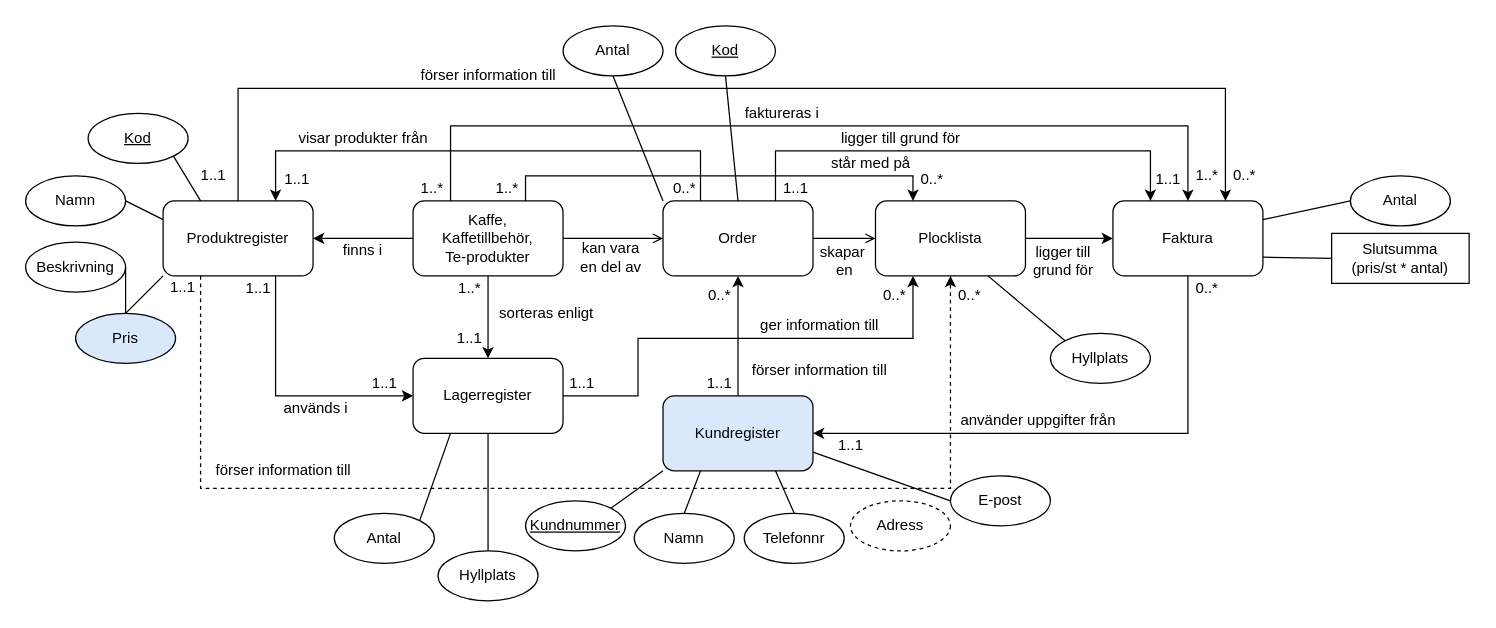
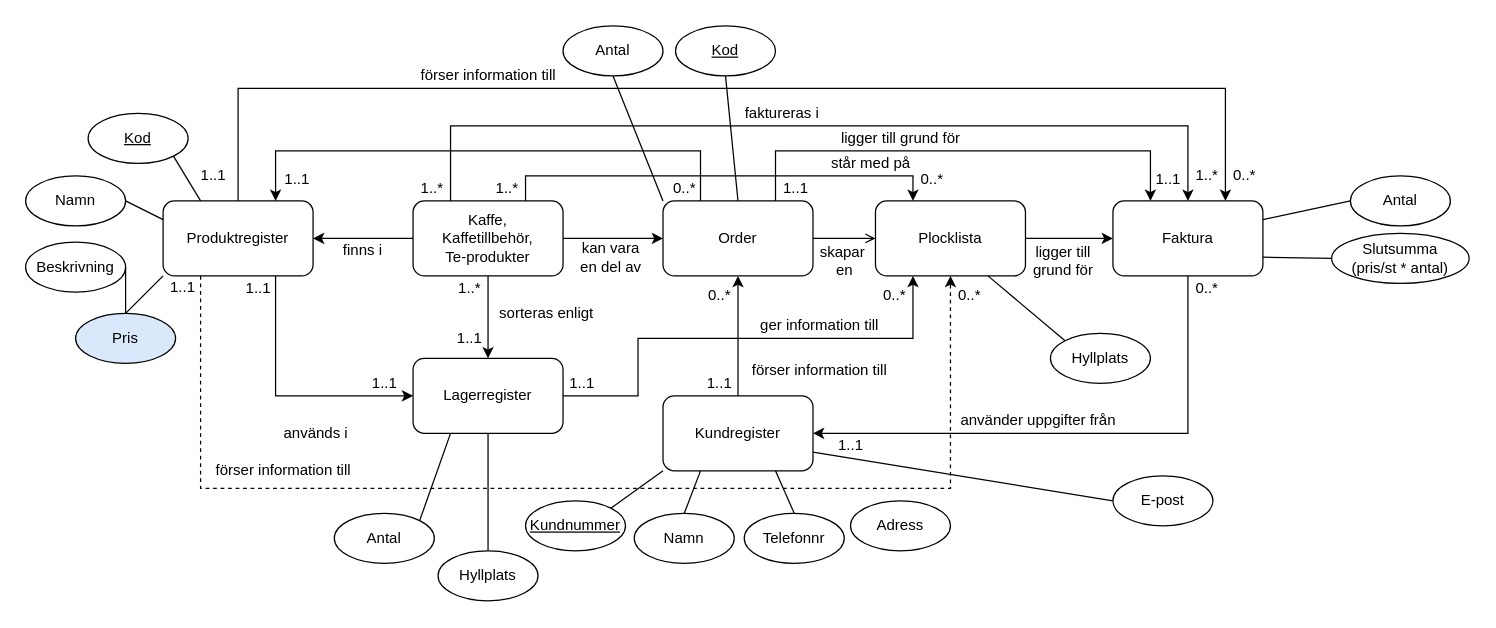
  <mxCell id="0" />
  <mxCell id="1" parent="0" />
  <mxCell id="2" style="edgeStyle=orthogonalEdgeStyle;rounded=0;orthogonalLoop=1;jettySize=auto;html=1;exitX=0.5;exitY=1;exitDx=0;exitDy=0;entryX=0.5;entryY=0;entryDx=0;entryDy=0;" parent="1" source="7" target="15" edge="1"><mxGeometry relative="1" as="geometry"><Array as="points" /></mxGeometry></mxCell>
- <mxCell id="3" style="edgeStyle=orthogonalEdgeStyle;rounded=0;orthogonalLoop=1;jettySize=auto;html=1;exitX=1;exitY=0.5;exitDx=0;exitDy=0;entryX=0;entryY=0.5;entryDx=0;entryDy=0;endArrow=open;" parent="1" source="7" target="19" edge="1"><mxGeometry relative="1" as="geometry" /></mxCell>
+ <mxCell id="3" style="edgeStyle=orthogonalEdgeStyle;rounded=0;orthogonalLoop=1;jettySize=auto;html=1;exitX=1;exitY=0.5;exitDx=0;exitDy=0;entryX=0;entryY=0.5;entryDx=0;entryDy=0;" parent="1" source="7" target="19" edge="1"><mxGeometry relative="1" as="geometry" /></mxCell>
  <mxCell id="4" style="edgeStyle=orthogonalEdgeStyle;rounded=0;orthogonalLoop=1;jettySize=auto;html=1;exitX=0.75;exitY=0;exitDx=0;exitDy=0;entryX=0.25;entryY=0;entryDx=0;entryDy=0;" parent="1" source="7" target="21" edge="1"><mxGeometry relative="1" as="geometry" /></mxCell>
  <mxCell id="5" style="edgeStyle=orthogonalEdgeStyle;rounded=0;orthogonalLoop=1;jettySize=auto;html=1;exitX=0.25;exitY=0;exitDx=0;exitDy=0;entryX=0.5;entryY=0;entryDx=0;entryDy=0;" parent="1" source="7" target="23" edge="1"><mxGeometry relative="1" as="geometry"><Array as="points"><mxPoint x="360" y="100" /><mxPoint x="950" y="100" /></Array></mxGeometry></mxCell>
  <mxCell id="6" style="edgeStyle=orthogonalEdgeStyle;rounded=0;orthogonalLoop=1;jettySize=auto;html=1;exitX=0;exitY=0.5;exitDx=0;exitDy=0;entryX=1;entryY=0.5;entryDx=0;entryDy=0;" parent="1" source="7" target="13" edge="1"><mxGeometry relative="1" as="geometry"><Array as="points"><mxPoint x="290" y="190" /><mxPoint x="290" y="190" /></Array></mxGeometry></mxCell>
  <mxCell id="7" value="Kaffe,&lt;br&gt;Kaffetillbehör,&lt;br&gt;Te-produkter" style="rounded=1;whiteSpace=wrap;html=1;" parent="1" vertex="1"><mxGeometry x="330" y="160" width="120" height="60" as="geometry" /></mxCell>
  <mxCell id="8" style="edgeStyle=orthogonalEdgeStyle;rounded=0;orthogonalLoop=1;jettySize=auto;html=1;exitX=0.5;exitY=0;exitDx=0;exitDy=0;entryX=0.5;entryY=1;entryDx=0;entryDy=0;" parent="1" source="9" target="19" edge="1"><mxGeometry relative="1" as="geometry"><Array as="points"><mxPoint x="590" y="260" /><mxPoint x="590" y="260" /></Array></mxGeometry></mxCell>
- <mxCell id="9" value="Kundregister" style="rounded=1;whiteSpace=wrap;html=1;fillColor=#dae8fc;" parent="1" vertex="1"><mxGeometry x="530" y="316" width="120" height="60" as="geometry" /></mxCell>
+ <mxCell id="9" value="Kundregister" style="rounded=1;whiteSpace=wrap;html=1;" parent="1" vertex="1"><mxGeometry x="530" y="316" width="120" height="60" as="geometry" /></mxCell>
  <mxCell id="10" style="edgeStyle=orthogonalEdgeStyle;rounded=0;orthogonalLoop=1;jettySize=auto;html=1;exitX=0.75;exitY=1;exitDx=0;exitDy=0;entryX=0;entryY=0.5;entryDx=0;entryDy=0;" parent="1" source="13" target="15" edge="1"><mxGeometry relative="1" as="geometry" /></mxCell>
  <mxCell id="11" style="edgeStyle=orthogonalEdgeStyle;rounded=0;orthogonalLoop=1;jettySize=auto;html=1;exitX=0.25;exitY=1;exitDx=0;exitDy=0;entryX=0.5;entryY=1;entryDx=0;entryDy=0;dashed=1;" parent="1" source="13" target="21" edge="1"><mxGeometry relative="1" as="geometry"><Array as="points"><mxPoint x="160" y="390" /><mxPoint x="760" y="390" /></Array></mxGeometry></mxCell>
  <mxCell id="12" style="edgeStyle=orthogonalEdgeStyle;rounded=0;orthogonalLoop=1;jettySize=auto;html=1;exitX=0.5;exitY=0;exitDx=0;exitDy=0;entryX=0.75;entryY=0;entryDx=0;entryDy=0;" parent="1" source="13" target="23" edge="1"><mxGeometry relative="1" as="geometry"><Array as="points"><mxPoint x="190" y="70" /><mxPoint x="980" y="70" /></Array></mxGeometry></mxCell>
  <mxCell id="13" value="Produktregister" style="rounded=1;whiteSpace=wrap;html=1;" parent="1" vertex="1"><mxGeometry x="130" y="160" width="120" height="60" as="geometry" /></mxCell>
  <mxCell id="14" style="edgeStyle=orthogonalEdgeStyle;rounded=0;orthogonalLoop=1;jettySize=auto;html=1;exitX=1;exitY=0.5;exitDx=0;exitDy=0;entryX=0.25;entryY=1;entryDx=0;entryDy=0;" parent="1" source="15" target="21" edge="1"><mxGeometry relative="1" as="geometry"><Array as="points"><mxPoint x="510" y="316" /><mxPoint x="510" y="270" /><mxPoint x="730" y="270" /></Array></mxGeometry></mxCell>
  <mxCell id="15" value="Lagerregister" style="rounded=1;whiteSpace=wrap;html=1;" parent="1" vertex="1"><mxGeometry x="330" y="286" width="120" height="60" as="geometry" /></mxCell>
  <mxCell id="16" style="edgeStyle=orthogonalEdgeStyle;rounded=0;orthogonalLoop=1;jettySize=auto;html=1;exitX=1;exitY=0.5;exitDx=0;exitDy=0;entryX=0;entryY=0.5;entryDx=0;entryDy=0;endArrow=open;" parent="1" source="19" target="21" edge="1"><mxGeometry relative="1" as="geometry" /></mxCell>
  <mxCell id="17" style="edgeStyle=orthogonalEdgeStyle;rounded=0;orthogonalLoop=1;jettySize=auto;html=1;exitX=0.25;exitY=0;exitDx=0;exitDy=0;entryX=0.75;entryY=0;entryDx=0;entryDy=0;" parent="1" source="19" target="13" edge="1"><mxGeometry relative="1" as="geometry"><Array as="points"><mxPoint x="560" y="120" /><mxPoint x="220" y="120" /></Array></mxGeometry></mxCell>
  <mxCell id="18" style="edgeStyle=orthogonalEdgeStyle;rounded=0;orthogonalLoop=1;jettySize=auto;html=1;exitX=0.75;exitY=0;exitDx=0;exitDy=0;entryX=0.25;entryY=0;entryDx=0;entryDy=0;" parent="1" source="19" target="23" edge="1"><mxGeometry relative="1" as="geometry"><Array as="points"><mxPoint x="620" y="120" /><mxPoint x="920" y="120" /></Array></mxGeometry></mxCell>
  <mxCell id="19" value="Order" style="rounded=1;whiteSpace=wrap;html=1;" parent="1" vertex="1"><mxGeometry x="530" y="160" width="120" height="60" as="geometry" /></mxCell>
  <mxCell id="20" style="edgeStyle=orthogonalEdgeStyle;rounded=0;orthogonalLoop=1;jettySize=auto;html=1;exitX=1;exitY=0.5;exitDx=0;exitDy=0;entryX=0;entryY=0.5;entryDx=0;entryDy=0;" parent="1" source="21" target="23" edge="1"><mxGeometry relative="1" as="geometry" /></mxCell>
  <mxCell id="21" value="Plocklista" style="rounded=1;whiteSpace=wrap;html=1;" parent="1" vertex="1"><mxGeometry x="700" y="160" width="120" height="60" as="geometry" /></mxCell>
  <mxCell id="22" style="edgeStyle=orthogonalEdgeStyle;rounded=0;orthogonalLoop=1;jettySize=auto;html=1;exitX=0.5;exitY=1;exitDx=0;exitDy=0;entryX=1;entryY=0.5;entryDx=0;entryDy=0;" parent="1" source="23" target="9" edge="1"><mxGeometry relative="1" as="geometry" /></mxCell>
  <mxCell id="23" value="Faktura" style="rounded=1;whiteSpace=wrap;html=1;" parent="1" vertex="1"><mxGeometry x="890" y="160" width="120" height="60" as="geometry" /></mxCell>
  <mxCell id="24" value="finns i" style="text;html=1;strokeColor=none;fillColor=none;align=center;verticalAlign=middle;whiteSpace=wrap;rounded=0;" parent="1" vertex="1"><mxGeometry x="270" y="190" width="40" height="20" as="geometry" /></mxCell>
  <mxCell id="25" value="sorteras enligt" style="text;html=1;strokeColor=none;fillColor=none;align=center;verticalAlign=middle;whiteSpace=wrap;rounded=0;" parent="1" vertex="1"><mxGeometry x="397" y="240" width="80" height="20" as="geometry" /></mxCell>
  <mxCell id="26" value="kan vara &lt;br&gt;en del av" style="text;html=1;align=center;verticalAlign=middle;resizable=0;points=[];autosize=1;" parent="1" vertex="1"><mxGeometry x="458" y="190" width="60" height="30" as="geometry" /></mxCell>
  <mxCell id="27" value="står med på" style="text;html=1;align=center;verticalAlign=middle;resizable=0;points=[];autosize=1;" parent="1" vertex="1"><mxGeometry x="656" y="120" width="80" height="20" as="geometry" /></mxCell>
  <mxCell id="28" value="faktureras i" style="text;html=1;align=center;verticalAlign=middle;resizable=0;points=[];autosize=1;" parent="1" vertex="1"><mxGeometry x="590" y="80" width="70" height="20" as="geometry" /></mxCell>
  <mxCell id="29" value="förser information till" style="text;html=1;align=center;verticalAlign=middle;resizable=0;points=[];autosize=1;" parent="1" vertex="1"><mxGeometry x="595" y="286" width="120" height="20" as="geometry" /></mxCell>
- <mxCell id="30" value="används i" style="text;html=1;align=center;verticalAlign=middle;resizable=0;points=[];autosize=1;" parent="1" vertex="1"><mxGeometry x="217" y="316" width="70" height="20" as="geometry" /></mxCell>
+ <mxCell id="30" value="används i" style="text;html=1;align=center;verticalAlign=middle;resizable=0;points=[];autosize=1;" parent="1" vertex="1"><mxGeometry x="217" y="336" width="70" height="20" as="geometry" /></mxCell>
  <mxCell id="31" value="förser information till" style="text;html=1;align=center;verticalAlign=middle;resizable=0;points=[];autosize=1;" parent="1" vertex="1"><mxGeometry x="166" y="366" width="120" height="20" as="geometry" /></mxCell>
  <mxCell id="32" value="ger information till" style="text;html=1;align=center;verticalAlign=middle;resizable=0;points=[];autosize=1;" parent="1" vertex="1"><mxGeometry x="600" y="250" width="110" height="20" as="geometry" /></mxCell>
  <mxCell id="33" value="skapar&amp;nbsp;&lt;br&gt;en" style="text;html=1;align=center;verticalAlign=middle;resizable=0;points=[];autosize=1;" parent="1" vertex="1"><mxGeometry x="650" y="193" width="50" height="30" as="geometry" /></mxCell>
  <mxCell id="34" value="ligger till&lt;br&gt;grund för" style="text;html=1;align=center;verticalAlign=middle;resizable=0;points=[];autosize=1;" parent="1" vertex="1"><mxGeometry x="820" y="193" width="60" height="30" as="geometry" /></mxCell>
  <mxCell id="35" value="använder uppgifter från" style="text;html=1;align=center;verticalAlign=middle;resizable=0;points=[];autosize=1;" parent="1" vertex="1"><mxGeometry x="760" y="326" width="140" height="20" as="geometry" /></mxCell>
  <mxCell id="36" value="förser information till" style="text;html=1;align=center;verticalAlign=middle;resizable=0;points=[];autosize=1;" parent="1" vertex="1"><mxGeometry x="330" y="50" width="120" height="20" as="geometry" /></mxCell>
- <mxCell id="37" value="visar produkter från" style="text;html=1;align=center;verticalAlign=middle;resizable=0;points=[];autosize=1;" parent="1" vertex="1"><mxGeometry x="230" y="100" width="120" height="20" as="geometry" /></mxCell>
  <mxCell id="38" value="ligger till grund för" style="text;html=1;align=center;verticalAlign=middle;resizable=0;points=[];autosize=1;" parent="1" vertex="1"><mxGeometry x="665" y="100" width="110" height="20" as="geometry" /></mxCell>
  <mxCell id="39" value="1..1" style="text;html=1;strokeColor=none;fillColor=none;align=center;verticalAlign=middle;whiteSpace=wrap;rounded=0;" parent="1" vertex="1"><mxGeometry x="126" y="219" width="40" height="20" as="geometry" /></mxCell>
  <mxCell id="40" value="0..*" style="text;html=1;align=center;verticalAlign=middle;resizable=0;points=[];autosize=1;" parent="1" vertex="1"><mxGeometry x="760" y="226" width="30" height="20" as="geometry" /></mxCell>
  <mxCell id="41" value="0..*" style="text;html=1;align=center;verticalAlign=middle;resizable=0;points=[];autosize=1;" parent="1" vertex="1"><mxGeometry x="532" y="140" width="30" height="20" as="geometry" /></mxCell>
  <mxCell id="42" value="1..1" style="text;html=1;align=center;verticalAlign=middle;resizable=0;points=[];autosize=1;" parent="1" vertex="1"><mxGeometry x="217" y="133" width="40" height="20" as="geometry" /></mxCell>
  <mxCell id="43" value="1..1" style="text;html=1;align=center;verticalAlign=middle;resizable=0;points=[];autosize=1;" parent="1" vertex="1"><mxGeometry x="186" y="220" width="40" height="20" as="geometry" /></mxCell>
  <mxCell id="44" value="1..1" style="text;html=1;align=center;verticalAlign=middle;resizable=0;points=[];autosize=1;" parent="1" vertex="1"><mxGeometry x="287" y="296" width="40" height="20" as="geometry" /></mxCell>
  <mxCell id="45" value="1..1" style="text;html=1;align=center;verticalAlign=middle;resizable=0;points=[];autosize=1;" parent="1" vertex="1"><mxGeometry x="150" y="130" width="40" height="20" as="geometry" /></mxCell>
  <mxCell id="46" value="0..*" style="text;html=1;align=center;verticalAlign=middle;resizable=0;points=[];autosize=1;" parent="1" vertex="1"><mxGeometry x="980" y="130" width="30" height="20" as="geometry" /></mxCell>
  <mxCell id="47" value="1..1" style="text;html=1;align=center;verticalAlign=middle;resizable=0;points=[];autosize=1;" parent="1" vertex="1"><mxGeometry x="445" y="296" width="40" height="20" as="geometry" /></mxCell>
  <mxCell id="48" value="0..*" style="text;html=1;align=center;verticalAlign=middle;resizable=0;points=[];autosize=1;" parent="1" vertex="1"><mxGeometry x="700" y="226" width="30" height="20" as="geometry" /></mxCell>
  <mxCell id="49" value="0..*" style="text;html=1;align=center;verticalAlign=middle;resizable=0;points=[];autosize=1;" parent="1" vertex="1"><mxGeometry x="560" y="226" width="30" height="20" as="geometry" /></mxCell>
  <mxCell id="50" value="1..1" style="text;html=1;align=center;verticalAlign=middle;resizable=0;points=[];autosize=1;" parent="1" vertex="1"><mxGeometry x="555" y="296" width="40" height="20" as="geometry" /></mxCell>
  <mxCell id="51" value="1..1" style="text;html=1;align=center;verticalAlign=middle;resizable=0;points=[];autosize=1;" parent="1" vertex="1"><mxGeometry x="914" y="133" width="40" height="20" as="geometry" /></mxCell>
  <mxCell id="52" value="1..1" style="text;html=1;align=center;verticalAlign=middle;resizable=0;points=[];autosize=1;" parent="1" vertex="1"><mxGeometry x="616" y="140" width="40" height="20" as="geometry" /></mxCell>
  <mxCell id="53" value="0..*" style="text;html=1;align=center;verticalAlign=middle;resizable=0;points=[];autosize=1;" parent="1" vertex="1"><mxGeometry x="950" y="220" width="30" height="20" as="geometry" /></mxCell>
  <mxCell id="54" value="1..1" style="text;html=1;align=center;verticalAlign=middle;resizable=0;points=[];autosize=1;" parent="1" vertex="1"><mxGeometry x="660" y="346" width="40" height="20" as="geometry" /></mxCell>
  <mxCell id="55" value="1..*" style="text;html=1;align=center;verticalAlign=middle;resizable=0;points=[];autosize=1;" parent="1" vertex="1"><mxGeometry x="330" y="140" width="30" height="20" as="geometry" /></mxCell>
  <mxCell id="56" value="1..*" style="text;html=1;align=center;verticalAlign=middle;resizable=0;points=[];autosize=1;" parent="1" vertex="1"><mxGeometry x="950" y="130" width="30" height="20" as="geometry" /></mxCell>
  <mxCell id="57" value="0..*" style="text;html=1;align=center;verticalAlign=middle;resizable=0;points=[];autosize=1;" parent="1" vertex="1"><mxGeometry x="730" y="133" width="30" height="20" as="geometry" /></mxCell>
  <mxCell id="58" value="1..*" style="text;html=1;align=center;verticalAlign=middle;resizable=0;points=[];autosize=1;" parent="1" vertex="1"><mxGeometry x="390" y="140" width="30" height="20" as="geometry" /></mxCell>
  <mxCell id="59" value="1..*" style="text;html=1;align=center;verticalAlign=middle;resizable=0;points=[];autosize=1;" parent="1" vertex="1"><mxGeometry x="360" y="220" width="30" height="20" as="geometry" /></mxCell>
  <mxCell id="60" value="1..1" style="text;html=1;align=center;verticalAlign=middle;resizable=0;points=[];autosize=1;" parent="1" vertex="1"><mxGeometry x="355" y="260" width="40" height="20" as="geometry" /></mxCell>
  <mxCell id="61" value="&lt;u&gt;Kod&lt;/u&gt;" style="ellipse;whiteSpace=wrap;html=1;" parent="1" vertex="1"><mxGeometry x="70" y="90" width="80" height="40" as="geometry" /></mxCell>
  <mxCell id="62" value="Namn" style="ellipse;whiteSpace=wrap;html=1;" parent="1" vertex="1"><mxGeometry x="20" y="140" width="80" height="40" as="geometry" /></mxCell>
  <mxCell id="63" value="Beskrivning" style="ellipse;whiteSpace=wrap;html=1;" parent="1" vertex="1"><mxGeometry x="20" y="193" width="80" height="40" as="geometry" /></mxCell>
  <mxCell id="64" value="Pris" style="ellipse;whiteSpace=wrap;html=1;fillColor=#dae8fc;" parent="1" vertex="1"><mxGeometry x="60" y="250" width="80" height="40" as="geometry" /></mxCell>
  <mxCell id="65" value="" style="endArrow=none;html=1;entryX=0.25;entryY=0;entryDx=0;entryDy=0;exitX=1;exitY=1;exitDx=0;exitDy=0;" parent="1" source="61" target="13" edge="1"><mxGeometry width="50" height="50" relative="1" as="geometry"><mxPoint x="136" y="80" as="sourcePoint" /><mxPoint x="170" y="120" as="targetPoint" /></mxGeometry></mxCell>
  <mxCell id="66" value="" style="endArrow=none;html=1;entryX=0;entryY=0.25;entryDx=0;entryDy=0;" parent="1" target="13" edge="1"><mxGeometry width="50" height="50" relative="1" as="geometry"><mxPoint y="160" as="sourcePoint" x="100" /><mxPoint x="170" y="170" as="targetPoint" /></mxGeometry></mxCell>
  <mxCell id="67" value="" style="endArrow=none;html=1;exitX=1;exitY=0.5;exitDx=0;exitDy=0;fontStyle=1;" parent="1" source="63" target="64" edge="1"><mxGeometry width="50" height="50" relative="1" as="geometry"><mxPoint x="110" y="170" as="sourcePoint" /><mxPoint x="140" y="185" as="targetPoint" /></mxGeometry></mxCell>
  <mxCell id="68" value="" style="endArrow=none;html=1;entryX=0;entryY=1;entryDx=0;entryDy=0;exitX=0.5;exitY=0;exitDx=0;exitDy=0;" parent="1" source="64" target="13" edge="1"><mxGeometry width="50" height="50" relative="1" as="geometry"><mxPoint x="130" y="190" as="sourcePoint" /><mxPoint x="160" y="205" as="targetPoint" /></mxGeometry></mxCell>
  <mxCell id="69" value="&lt;u&gt;Kundnummer&lt;/u&gt;" style="ellipse;whiteSpace=wrap;html=1;" parent="1" vertex="1"><mxGeometry x="420" y="400" width="80" height="40" as="geometry" /></mxCell>
  <mxCell id="70" value="Namn" style="ellipse;whiteSpace=wrap;html=1;" parent="1" vertex="1"><mxGeometry x="507" y="410" width="80" height="40" as="geometry" /></mxCell>
  <mxCell id="71" value="Telefonnr" style="ellipse;whiteSpace=wrap;html=1;" parent="1" vertex="1"><mxGeometry x="595" y="410" width="80" height="40" as="geometry" /></mxCell>
- <mxCell id="72" value="Adress" style="ellipse;whiteSpace=wrap;html=1;dashed=1;" parent="1" vertex="1"><mxGeometry x="680" y="400" width="80" height="40" as="geometry" /></mxCell>
- <mxCell id="73" value="E-post" style="ellipse;whiteSpace=wrap;html=1;" parent="1" vertex="1"><mxGeometry x="760" y="380" width="80" height="40" as="geometry" /></mxCell>
+ <mxCell id="72" value="Adress" style="ellipse;whiteSpace=wrap;html=1;" parent="1" vertex="1"><mxGeometry x="680" y="400" width="80" height="40" as="geometry" /></mxCell>
+ <mxCell id="73" value="E-post" style="ellipse;whiteSpace=wrap;html=1;" parent="1" vertex="1"><mxGeometry x="890" y="380" width="80" height="40" as="geometry" /></mxCell>
  <mxCell id="74" value="" style="endArrow=none;html=1;exitX=1;exitY=0;exitDx=0;exitDy=0;entryX=0;entryY=1;entryDx=0;entryDy=0;" parent="1" source="69" target="9" edge="1"><mxGeometry width="50" height="50" relative="1" as="geometry"><mxPoint x="475" y="410" as="sourcePoint" /><mxPoint x="525" y="360" as="targetPoint" /></mxGeometry></mxCell>
  <mxCell id="75" value="" style="endArrow=none;html=1;exitX=0.5;exitY=0;exitDx=0;exitDy=0;entryX=0.25;entryY=1;entryDx=0;entryDy=0;" parent="1" source="70" target="9" edge="1"><mxGeometry width="50" height="50" relative="1" as="geometry"><mxPoint x="488" y="430" as="sourcePoint" /><mxPoint x="540" y="356" as="targetPoint" /></mxGeometry></mxCell>
  <mxCell id="76" value="" style="endArrow=none;html=1;exitX=0.75;exitY=1;exitDx=0;exitDy=0;entryX=0.5;entryY=0;entryDx=0;entryDy=0;" parent="1" source="9" target="71" edge="1"><mxGeometry width="50" height="50" relative="1" as="geometry"><mxPoint x="568" y="534" as="sourcePoint" /><mxPoint x="620" y="460" as="targetPoint" /></mxGeometry></mxCell>
  <mxCell id="77" value="" style="endArrow=none;html=1;exitX=1;exitY=0.75;exitDx=0;exitDy=0;entryX=0;entryY=0.5;entryDx=0;entryDy=0;" parent="1" source="9" target="73" edge="1"><mxGeometry width="50" height="50" relative="1" as="geometry"><mxPoint x="700" y="427" as="sourcePoint" /><mxPoint x="752" y="353" as="targetPoint" /></mxGeometry></mxCell>
  <mxCell id="78" value="Antal" style="ellipse;whiteSpace=wrap;html=1;" parent="1" vertex="1"><mxGeometry x="267" y="410" width="80" height="40" as="geometry" /></mxCell>
  <mxCell id="79" value="Hyllplats" style="ellipse;whiteSpace=wrap;html=1;" parent="1" vertex="1"><mxGeometry x="350" y="440" width="80" height="40" as="geometry" /></mxCell>
  <mxCell id="80" value="" style="endArrow=none;html=1;entryX=0.25;entryY=1;entryDx=0;entryDy=0;exitX=1;exitY=0;exitDx=0;exitDy=0;" parent="1" source="78" target="15" edge="1"><mxGeometry width="50" height="50" relative="1" as="geometry"><mxPoint x="287" y="401" as="sourcePoint" /><mxPoint x="337" y="351" as="targetPoint" /></mxGeometry></mxCell>
  <mxCell id="81" value="" style="endArrow=none;html=1;entryX=0.5;entryY=1;entryDx=0;entryDy=0;exitX=0.5;exitY=0;exitDx=0;exitDy=0;" parent="1" source="79" target="15" edge="1"><mxGeometry width="50" height="50" relative="1" as="geometry"><mxPoint x="339.497" y="470.251" as="sourcePoint" /><mxPoint x="370" y="356" as="targetPoint" /></mxGeometry></mxCell>
  <mxCell id="82" value="&lt;u&gt;Kod&lt;/u&gt;" style="ellipse;whiteSpace=wrap;html=1;" parent="1" vertex="1"><mxGeometry x="540" y="20" width="80" height="40" as="geometry" /></mxCell>
  <mxCell id="83" value="" style="endArrow=none;html=1;entryX=0.5;entryY=1;entryDx=0;entryDy=0;exitX=0.5;exitY=0;exitDx=0;exitDy=0;" parent="1" source="19" target="82" edge="1"><mxGeometry width="50" height="50" relative="1" as="geometry"><mxPoint x="604" y="145" as="sourcePoint" /><mxPoint x="562" y="35" as="targetPoint" /></mxGeometry></mxCell>
  <mxCell id="84" value="Antal" style="ellipse;whiteSpace=wrap;html=1;" parent="1" vertex="1"><mxGeometry x="1080" y="140" width="80" height="40" as="geometry" /></mxCell>
- <mxCell id="85" value="Slutsumma&lt;br&gt;(pris/st * antal)" style="whiteSpace=wrap;html=1;rounded=0;" parent="1" vertex="1"><mxGeometry x="1065" y="186" width="110" height="40" as="geometry" /></mxCell>
+ <mxCell id="85" value="Slutsumma&lt;br&gt;(pris/st * antal)" style="ellipse;whiteSpace=wrap;html=1;" parent="1" vertex="1"><mxGeometry x="1065" y="186" width="110" height="40" as="geometry" /></mxCell>
  <mxCell id="86" value="" style="endArrow=none;html=1;entryX=0;entryY=0.5;entryDx=0;entryDy=0;exitX=1;exitY=0.25;exitDx=0;exitDy=0;" parent="1" source="23" target="84" edge="1"><mxGeometry width="50" height="50" relative="1" as="geometry"><mxPoint x="1020" y="170" as="sourcePoint" /><mxPoint x="1041.967" y="132.749" as="targetPoint" /></mxGeometry></mxCell>
  <mxCell id="87" value="" style="endArrow=none;html=1;entryX=0;entryY=0.5;entryDx=0;entryDy=0;exitX=1;exitY=0.75;exitDx=0;exitDy=0;" parent="1" source="23" target="85" edge="1"><mxGeometry width="50" height="50" relative="1" as="geometry"><mxPoint x="1030" y="180" as="sourcePoint" /><mxPoint x="1051.967" y="142.749" as="targetPoint" /></mxGeometry></mxCell>
  <mxCell id="88" value="Antal" style="ellipse;whiteSpace=wrap;html=1;" parent="1" vertex="1"><mxGeometry x="450" y="20" width="80" height="40" as="geometry" /></mxCell>
  <mxCell id="89" value="Hyllplats" style="ellipse;whiteSpace=wrap;html=1;" parent="1" vertex="1"><mxGeometry x="840" y="266" width="80" height="40" as="geometry" /></mxCell>
  <mxCell id="90" value="" style="endArrow=none;html=1;entryX=0.5;entryY=1;entryDx=0;entryDy=0;exitX=0;exitY=0;exitDx=0;exitDy=0;" parent="1" source="19" target="88" edge="1"><mxGeometry width="50" height="50" relative="1" as="geometry"><mxPoint x="860" y="267.5" as="sourcePoint" /><mxPoint x="930" y="252.5" as="targetPoint" /></mxGeometry></mxCell>
  <mxCell id="91" value="" style="endArrow=none;html=1;entryX=0;entryY=0;entryDx=0;entryDy=0;exitX=0.75;exitY=1;exitDx=0;exitDy=0;" parent="1" source="21" target="89" edge="1"><mxGeometry width="50" height="50" relative="1" as="geometry"><mxPoint x="760" y="167" as="sourcePoint" /><mxPoint x="870" y="70" as="targetPoint" /></mxGeometry></mxCell>
